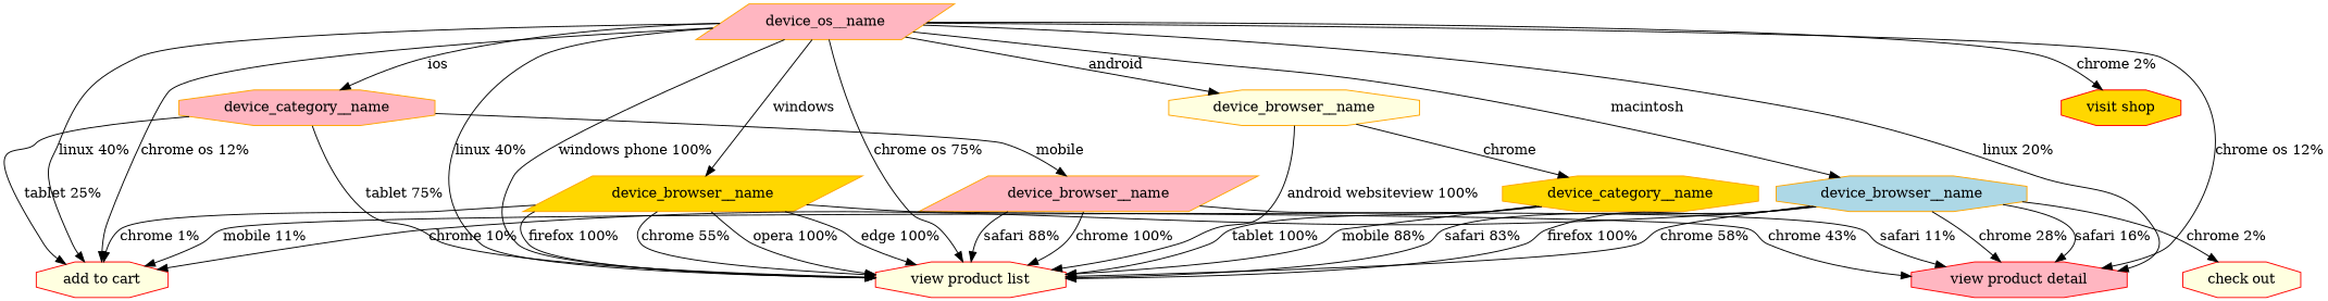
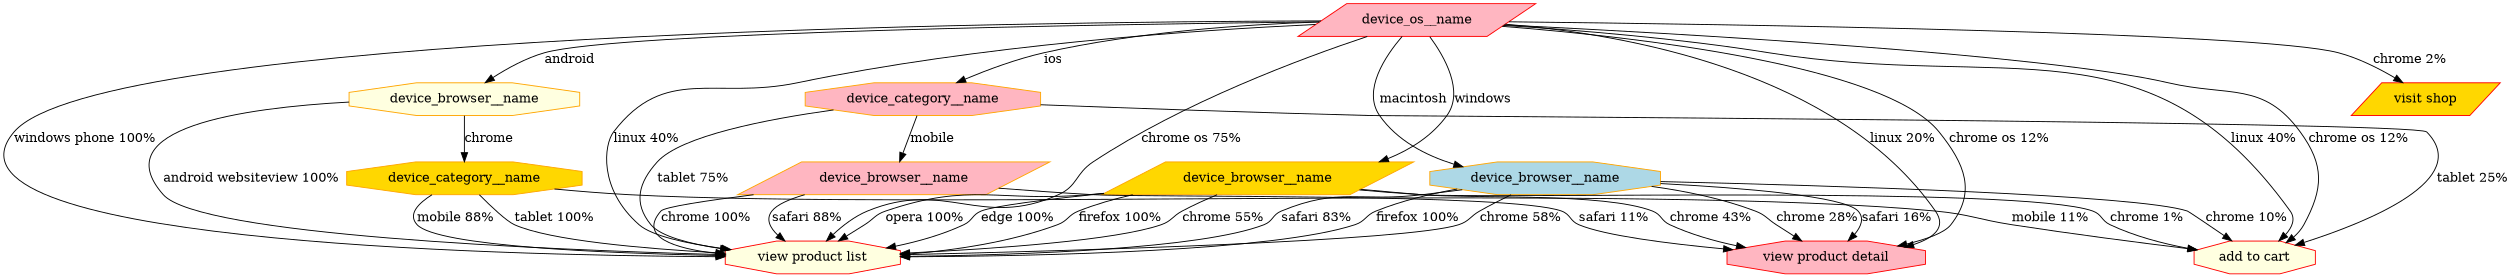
  digraph {
    node [color=orange fillcolor=lightpink shape=octagon style=filled]
-   n1 [label=device_os__name shape=parallelogram]
+   n1 [color=red label=device_os__name shape=parallelogram]
    n2 [label=device_category__name]
    n3 [color=red fillcolor=lightyellow label="view product list"]
    n4 [color=red fillcolor=lightyellow label="add to cart"]
    n5 [color=red label="view product detail"]
    n6 [fillcolor=lightyellow label=device_browser__name]
    n7 [fillcolor=lightblue label=device_browser__name]
-   n8 [color=red fillcolor=gold label="visit shop"]
+   n8 [color=red fillcolor=gold label="visit shop" shape=parallelogram]
    n9 [fillcolor=gold label=device_browser__name shape=parallelogram]
    n10 [label=device_browser__name shape=parallelogram]
    n11 [fillcolor=gold label=device_category__name]
-   n12 [color=red fillcolor=lightyellow label="check out"]
    n1 -> n2 [label=ios]
    n1 -> n3 [label="linux 40%"]
    n1 -> n3 [label="windows phone 100%"]
    n1 -> n3 [label="chrome os 75%"]
    n1 -> n4 [label="linux 40%"]
    n1 -> n4 [label="chrome os 12%"]
    n1 -> n5 [label="linux 20%"]
    n1 -> n5 [label="chrome os 12%"]
    n1 -> n6 [label=android]
    n1 -> n7 [label=macintosh]
    n1 -> n8 [label="chrome 2%"]
    n1 -> n9 [label=windows]
    n2 -> n3 [label="tablet 75%"]
    n2 -> n4 [label="tablet 25%"]
    n2 -> n10 [label=mobile]
    n6 -> n3 [label="android websiteview 100%"]
    n6 -> n11 [label=chrome]
    n7 -> n3 [label="firefox 100%"]
    n7 -> n3 [label="chrome 58%"]
    n7 -> n3 [label="safari 83%"]
    n7 -> n4 [label="chrome 10%"]
    n7 -> n5 [label="chrome 28%"]
    n7 -> n5 [label="safari 16%"]
-   n7 -> n12 [label="chrome 2%"]
    n9 -> n3 [label="firefox 100%"]
    n9 -> n3 [label="chrome 55%"]
    n9 -> n3 [label="opera 100%"]
    n9 -> n3 [label="edge 100%"]
    n9 -> n4 [label="chrome 1%"]
    n9 -> n5 [label="chrome 43%"]
    n10 -> n3 [label="chrome 100%"]
    n10 -> n3 [label="safari 88%"]
    n10 -> n5 [label="safari 11%"]
    n11 -> n3 [label="tablet 100%"]
    n11 -> n3 [label="mobile 88%"]
    n11 -> n4 [label="mobile 11%"]
  }
